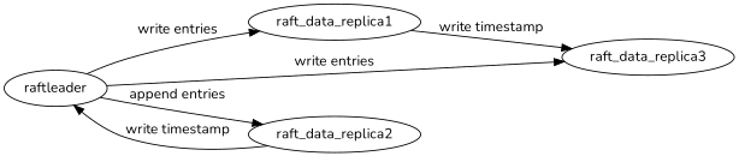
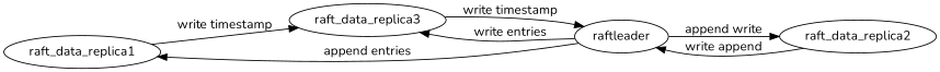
  digraph {
    fontname=Nunito
    rankdir=LR
    node [fontname=Nunito]
    edge [fontname=Nunito]
    raft_data_replica1
    raft_data_replica3
    raftleader
    raft_data_replica2
    raft_data_replica1 -> raft_data_replica3 [label="write timestamp"]
-   raftleader -> raft_data_replica1 [label="write entries"]
+   raft_data_replica3 -> raftleader [label="write timestamp"]
+   raftleader -> raft_data_replica1 [label="append entries"]
    raftleader -> raft_data_replica3 [label="write entries"]
-   raftleader -> raft_data_replica2 [label="append entries"]
-   raft_data_replica2 -> raftleader [label="write timestamp"]
+   raftleader -> raft_data_replica2 [label="append write"]
+   raft_data_replica2 -> raftleader [label="write append"]
  }
